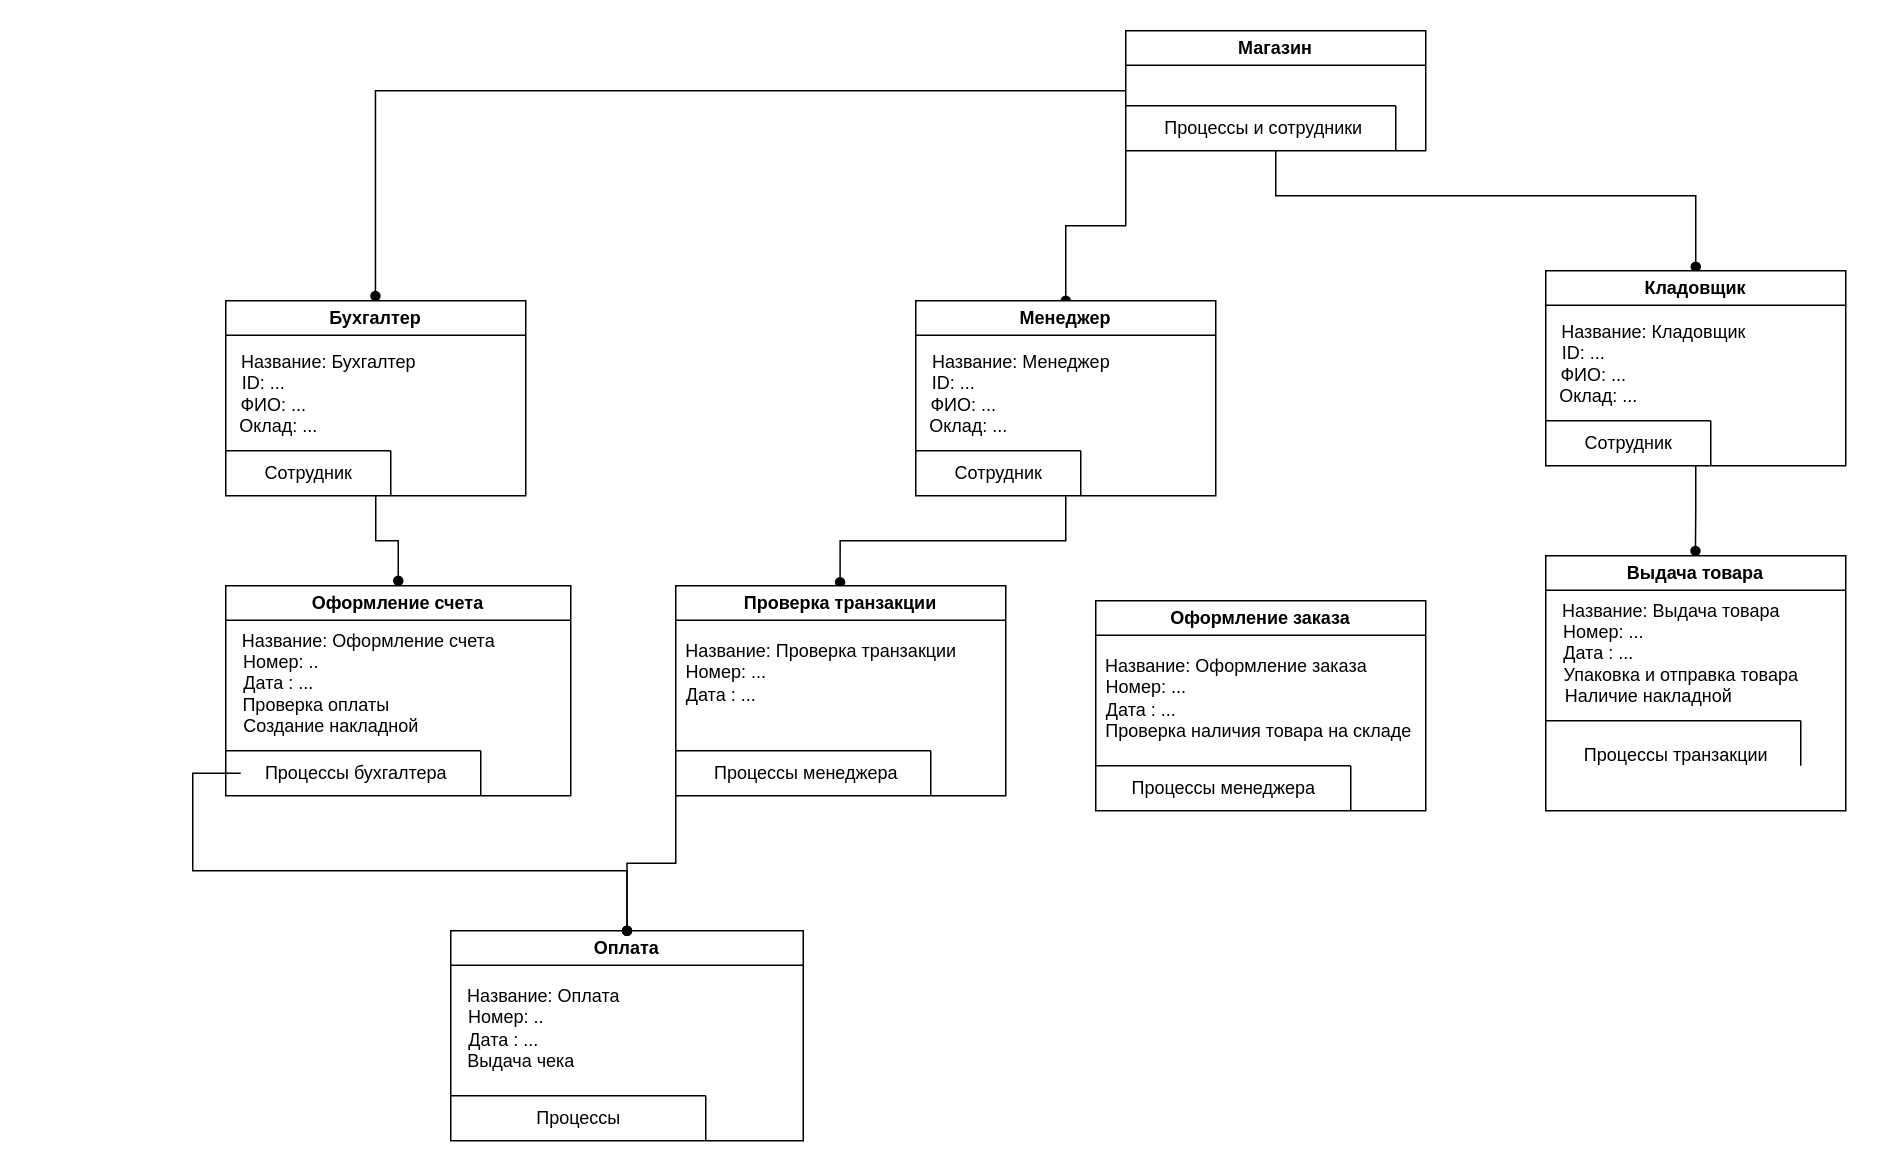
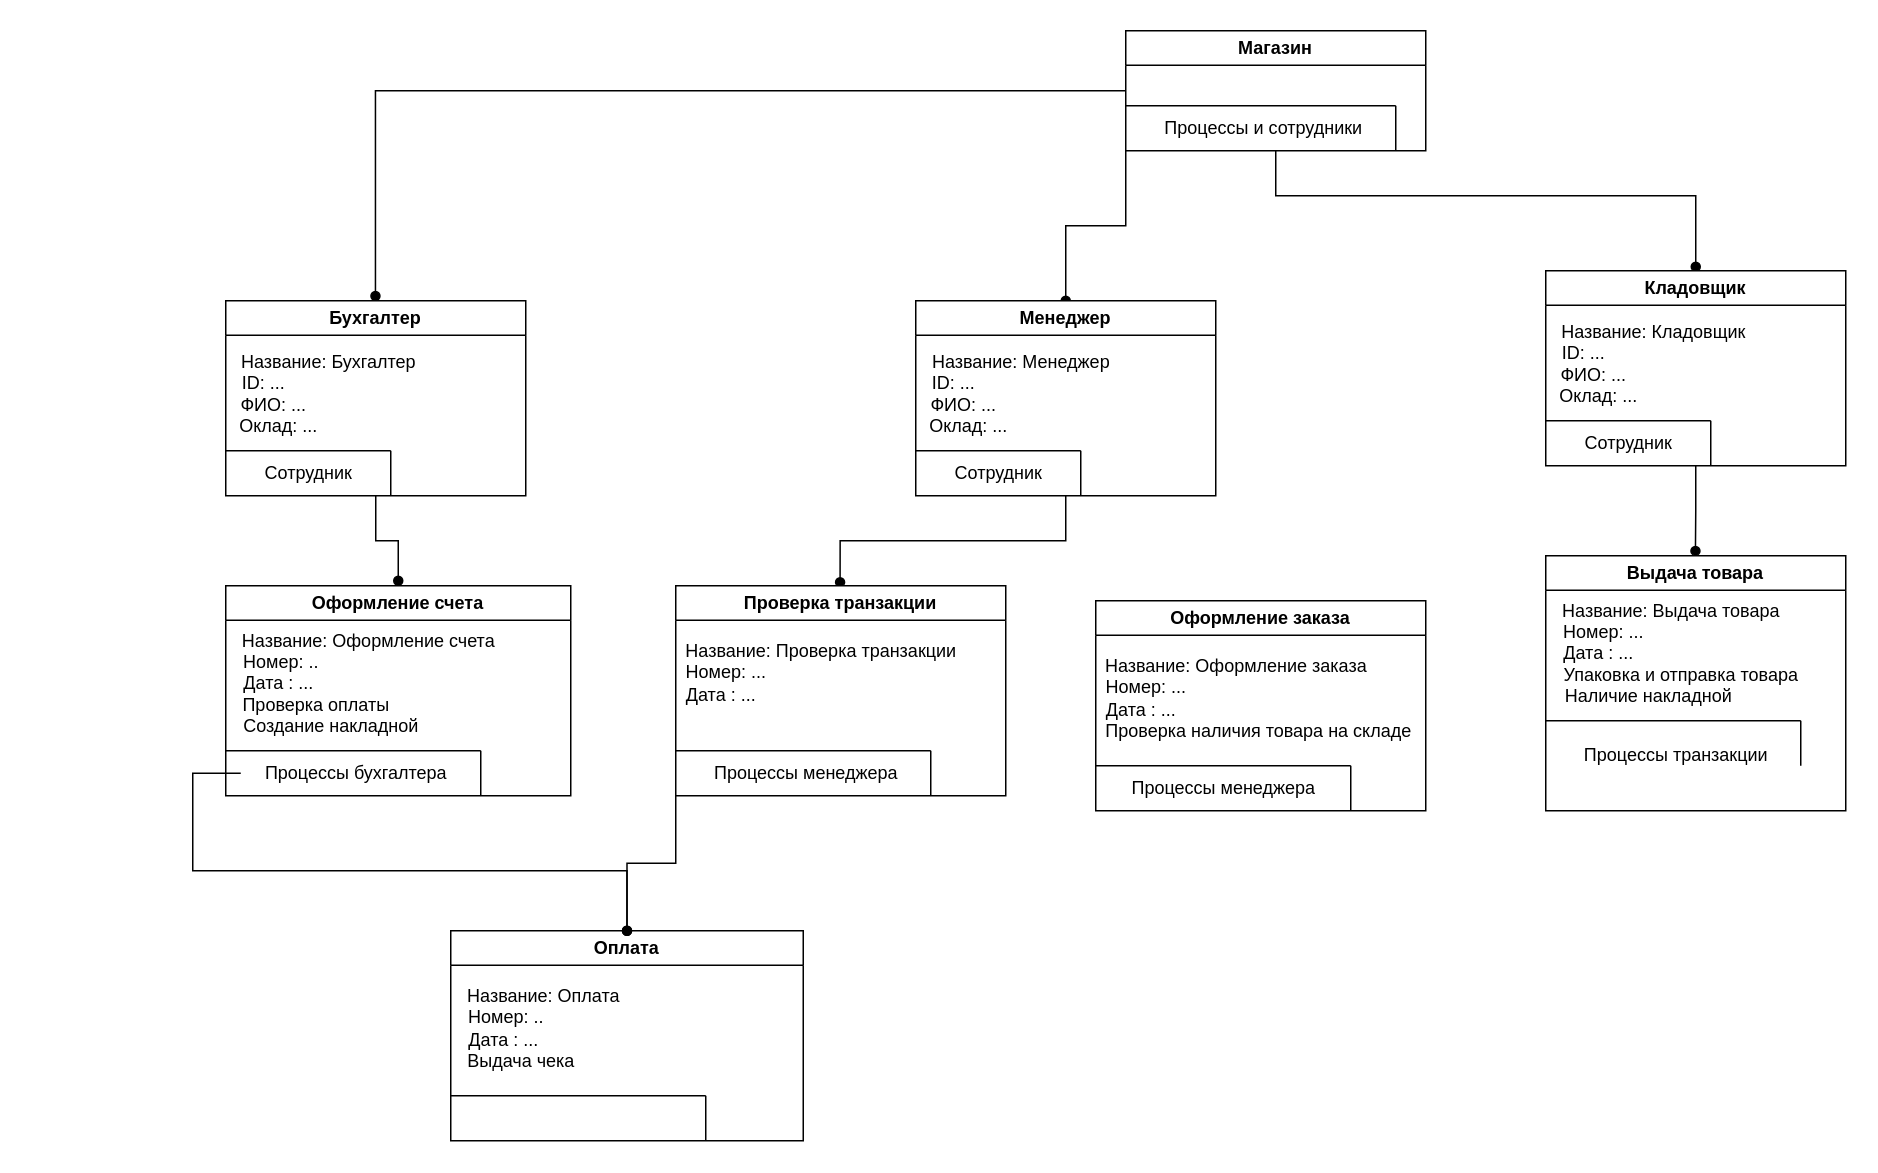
  <mxCell id="0" />
  <mxCell id="1" parent="0" />
  <mxCell id="2" style="edgeStyle=orthogonalEdgeStyle;rounded=0;orthogonalLoop=1;jettySize=auto;html=1;endArrow=oval;endFill=1;entryX=0.499;entryY=-0.024;entryDx=0;entryDy=0;entryPerimeter=0;" edge="1" parent="1" source="5" target="16"><mxGeometry relative="1" as="geometry"><mxPoint x="850" y="180" as="targetPoint" /></mxGeometry></mxCell>
  <mxCell id="3" style="edgeStyle=orthogonalEdgeStyle;rounded=0;orthogonalLoop=1;jettySize=auto;html=1;entryX=0.5;entryY=-0.021;entryDx=0;entryDy=0;endArrow=oval;endFill=1;entryPerimeter=0;" edge="1" parent="1" source="5" target="22"><mxGeometry relative="1" as="geometry"><Array as="points"><mxPoint x="850" y="130" /><mxPoint x="1130" y="130" /></Array></mxGeometry></mxCell>
  <mxCell id="4" style="edgeStyle=orthogonalEdgeStyle;rounded=0;orthogonalLoop=1;jettySize=auto;html=1;exitX=0;exitY=1;exitDx=0;exitDy=0;endArrow=oval;endFill=1;" edge="1" parent="1" source="5" target="10"><mxGeometry relative="1" as="geometry" /></mxCell>
  <mxCell id="5" value="Магазин" style="swimlane;whiteSpace=wrap;html=1;" vertex="1" parent="1"><mxGeometry x="750" y="20" width="200" height="80" as="geometry" /></mxCell>
  <mxCell id="6" value="&amp;nbsp;Процессы и сотрудники" style="text;html=1;align=center;verticalAlign=middle;resizable=0;points=[];autosize=1;strokeColor=none;fillColor=none;" vertex="1" parent="5"><mxGeometry x="10" y="50" width="160" height="30" as="geometry" /></mxCell>
  <mxCell id="7" value="" style="endArrow=none;html=1;rounded=0;" edge="1" parent="5"><mxGeometry width="50" height="50" relative="1" as="geometry"><mxPoint x="180" y="80" as="sourcePoint" /><mxPoint x="180" y="50" as="targetPoint" /></mxGeometry></mxCell>
  <mxCell id="8" value="" style="endArrow=none;html=1;rounded=0;" edge="1" parent="1"><mxGeometry width="50" height="50" relative="1" as="geometry"><mxPoint x="750" y="70" as="sourcePoint" /><mxPoint x="930" y="70" as="targetPoint" /></mxGeometry></mxCell>
  <mxCell id="9" style="edgeStyle=orthogonalEdgeStyle;rounded=0;orthogonalLoop=1;jettySize=auto;html=1;entryX=0.498;entryY=-0.017;entryDx=0;entryDy=0;endArrow=oval;endFill=1;entryPerimeter=0;" edge="1" parent="1" source="10" target="48"><mxGeometry relative="1" as="geometry" /></mxCell>
  <mxCell id="10" value="Менеджер" style="swimlane;whiteSpace=wrap;html=1;" vertex="1" parent="1"><mxGeometry x="610" y="200" width="200" height="130" as="geometry" /></mxCell>
  <mxCell id="11" value="Сотрудник" style="text;html=1;align=center;verticalAlign=middle;resizable=0;points=[];autosize=1;strokeColor=none;fillColor=none;" vertex="1" parent="10"><mxGeometry x="15" y="100" width="80" height="30" as="geometry" /></mxCell>
  <mxCell id="12" value="" style="endArrow=none;html=1;rounded=0;" edge="1" parent="10"><mxGeometry width="50" height="50" relative="1" as="geometry"><mxPoint x="110" y="130" as="sourcePoint" /><mxPoint x="110" y="100" as="targetPoint" /></mxGeometry></mxCell>
  <mxCell id="13" value="" style="endArrow=none;html=1;rounded=0;" edge="1" parent="10"><mxGeometry width="50" height="50" relative="1" as="geometry"><mxPoint y="100" as="sourcePoint" /><mxPoint x="110" y="100" as="targetPoint" /></mxGeometry></mxCell>
  <mxCell id="14" value="&amp;nbsp; &amp;nbsp; &amp;nbsp; &amp;nbsp; &amp;nbsp; &amp;nbsp; &amp;nbsp; &amp;nbsp; &amp;nbsp; &amp;nbsp; &amp;nbsp; &amp;nbsp; &amp;nbsp; &amp;nbsp;Название: Менеджер&lt;br&gt;ID: ...&lt;br&gt;&amp;nbsp; &amp;nbsp; ФИО: ...&lt;br&gt;&amp;nbsp; &amp;nbsp; &amp;nbsp; Оклад: ..." style="text;html=1;align=center;verticalAlign=middle;resizable=0;points=[];autosize=1;strokeColor=none;fillColor=none;" vertex="1" parent="10"><mxGeometry x="-90" y="27" width="230" height="70" as="geometry" /></mxCell>
  <mxCell id="15" style="edgeStyle=orthogonalEdgeStyle;rounded=0;orthogonalLoop=1;jettySize=auto;html=1;entryX=0.5;entryY=-0.024;entryDx=0;entryDy=0;endArrow=oval;endFill=1;entryPerimeter=0;" edge="1" parent="1" source="16" target="27"><mxGeometry relative="1" as="geometry" /></mxCell>
  <mxCell id="16" value="Бухгалтер" style="swimlane;whiteSpace=wrap;html=1;" vertex="1" parent="1"><mxGeometry x="150" y="200" width="200" height="130" as="geometry" /></mxCell>
  <mxCell id="17" value="Сотрудник" style="text;html=1;align=center;verticalAlign=middle;resizable=0;points=[];autosize=1;strokeColor=none;fillColor=none;" vertex="1" parent="16"><mxGeometry x="15" y="100" width="80" height="30" as="geometry" /></mxCell>
  <mxCell id="18" value="" style="endArrow=none;html=1;rounded=0;" edge="1" parent="16"><mxGeometry width="50" height="50" relative="1" as="geometry"><mxPoint x="110" y="130" as="sourcePoint" /><mxPoint x="110" y="100" as="targetPoint" /></mxGeometry></mxCell>
  <mxCell id="19" value="" style="endArrow=none;html=1;rounded=0;" edge="1" parent="16"><mxGeometry width="50" height="50" relative="1" as="geometry"><mxPoint y="100" as="sourcePoint" /><mxPoint x="110" y="100" as="targetPoint" /></mxGeometry></mxCell>
  <mxCell id="20" value="&amp;nbsp; &amp;nbsp; &amp;nbsp; &amp;nbsp; &amp;nbsp; &amp;nbsp; &amp;nbsp; &amp;nbsp; &amp;nbsp; &amp;nbsp; &amp;nbsp; &amp;nbsp; &amp;nbsp; Название: Бухгалтер&lt;br&gt;ID: ...&lt;br&gt;&amp;nbsp; &amp;nbsp; ФИО: ...&lt;br&gt;&amp;nbsp; &amp;nbsp; &amp;nbsp; Оклад: ..." style="text;html=1;align=center;verticalAlign=middle;resizable=0;points=[];autosize=1;strokeColor=none;fillColor=none;" vertex="1" parent="16"><mxGeometry x="-90" y="27" width="230" height="70" as="geometry" /></mxCell>
  <mxCell id="21" style="edgeStyle=orthogonalEdgeStyle;rounded=0;orthogonalLoop=1;jettySize=auto;html=1;entryX=0.499;entryY=-0.019;entryDx=0;entryDy=0;endArrow=oval;endFill=1;entryPerimeter=0;" edge="1" parent="1" source="22" target="32"><mxGeometry relative="1" as="geometry" /></mxCell>
  <mxCell id="22" value="Кладовщик" style="swimlane;whiteSpace=wrap;html=1;" vertex="1" parent="1"><mxGeometry x="1030" y="180" width="200" height="130" as="geometry" /></mxCell>
  <mxCell id="23" value="Сотрудник" style="text;html=1;align=center;verticalAlign=middle;resizable=0;points=[];autosize=1;strokeColor=none;fillColor=none;" vertex="1" parent="22"><mxGeometry x="15" y="100" width="80" height="30" as="geometry" /></mxCell>
  <mxCell id="24" value="" style="endArrow=none;html=1;rounded=0;" edge="1" parent="22"><mxGeometry width="50" height="50" relative="1" as="geometry"><mxPoint x="110" y="130" as="sourcePoint" /><mxPoint x="110" y="100" as="targetPoint" /></mxGeometry></mxCell>
  <mxCell id="25" value="" style="endArrow=none;html=1;rounded=0;" edge="1" parent="22"><mxGeometry width="50" height="50" relative="1" as="geometry"><mxPoint y="100" as="sourcePoint" /><mxPoint x="110" y="100" as="targetPoint" /></mxGeometry></mxCell>
  <mxCell id="26" value="&amp;nbsp; &amp;nbsp; &amp;nbsp; &amp;nbsp; &amp;nbsp; &amp;nbsp; &amp;nbsp; &amp;nbsp; &amp;nbsp; &amp;nbsp; &amp;nbsp; &amp;nbsp; &amp;nbsp; &amp;nbsp; Название: Кладовщик&lt;br&gt;ID: ...&lt;br&gt;&amp;nbsp; &amp;nbsp; ФИО: ...&lt;br&gt;&amp;nbsp; &amp;nbsp; &amp;nbsp; Оклад: ..." style="text;html=1;align=center;verticalAlign=middle;resizable=0;points=[];autosize=1;strokeColor=none;fillColor=none;" vertex="1" parent="22"><mxGeometry x="-95" y="27" width="240" height="70" as="geometry" /></mxCell>
  <mxCell id="27" value="Оформление счета" style="swimlane;whiteSpace=wrap;html=1;" vertex="1" parent="1"><mxGeometry x="150" y="390" width="230" height="140" as="geometry" /></mxCell>
  <mxCell id="28" value="&amp;nbsp;Процессы бухгалтера" style="text;html=1;align=center;verticalAlign=middle;resizable=0;points=[];autosize=1;strokeColor=none;fillColor=none;" vertex="1" parent="27"><mxGeometry x="10" y="110" width="150" height="30" as="geometry" /></mxCell>
  <mxCell id="29" value="" style="endArrow=none;html=1;rounded=0;" edge="1" parent="27"><mxGeometry width="50" height="50" relative="1" as="geometry"><mxPoint x="170" y="140" as="sourcePoint" /><mxPoint x="170" y="110" as="targetPoint" /></mxGeometry></mxCell>
  <mxCell id="30" value="" style="endArrow=none;html=1;rounded=0;" edge="1" parent="27"><mxGeometry width="50" height="50" relative="1" as="geometry"><mxPoint y="110" as="sourcePoint" /><mxPoint x="170" y="110" as="targetPoint" /></mxGeometry></mxCell>
  <mxCell id="31" value="&amp;nbsp; &amp;nbsp; &amp;nbsp; &amp;nbsp; &amp;nbsp; &amp;nbsp; &amp;nbsp; &amp;nbsp; &amp;nbsp; &amp;nbsp; &amp;nbsp; &amp;nbsp; &amp;nbsp; &amp;nbsp; &amp;nbsp; &amp;nbsp; &amp;nbsp; &amp;nbsp; &amp;nbsp; &amp;nbsp;Название: Оформление счета&amp;nbsp; &amp;nbsp;&lt;br&gt;&amp;nbsp;Номер: ..&lt;br&gt;Дата : ...&lt;br&gt;&amp;nbsp; &amp;nbsp; &amp;nbsp; &amp;nbsp; &amp;nbsp; &amp;nbsp; &amp;nbsp; &amp;nbsp;Проверка оплаты&lt;br&gt;&amp;nbsp; &amp;nbsp; &amp;nbsp; &amp;nbsp; &amp;nbsp; &amp;nbsp; &amp;nbsp; &amp;nbsp; &amp;nbsp; &amp;nbsp; &amp;nbsp;Создание накладной" style="text;html=1;align=center;verticalAlign=middle;resizable=0;points=[];autosize=1;strokeColor=none;fillColor=none;" vertex="1" parent="27"><mxGeometry x="-130" y="20" width="330" height="90" as="geometry" /></mxCell>
  <mxCell id="32" value="Выдача товара" style="swimlane;whiteSpace=wrap;html=1;" vertex="1" parent="1"><mxGeometry x="1030" y="370" width="200" height="170" as="geometry" /></mxCell>
  <mxCell id="33" value="&lt;br&gt;&amp;nbsp;Процессы транзакции" style="text;html=1;align=center;verticalAlign=middle;resizable=0;points=[];autosize=1;strokeColor=none;fillColor=none;" vertex="1" parent="32"><mxGeometry x="10" y="105" width="150" height="40" as="geometry" /></mxCell>
  <mxCell id="34" value="" style="endArrow=none;html=1;rounded=0;" edge="1" parent="32"><mxGeometry width="50" height="50" relative="1" as="geometry"><mxPoint x="170" y="140" as="sourcePoint" /><mxPoint x="170" y="110" as="targetPoint" /></mxGeometry></mxCell>
  <mxCell id="35" value="" style="endArrow=none;html=1;rounded=0;" edge="1" parent="32"><mxGeometry width="50" height="50" relative="1" as="geometry"><mxPoint y="110" as="sourcePoint" /><mxPoint x="170" y="110" as="targetPoint" /></mxGeometry></mxCell>
  <mxCell id="36" value="&amp;nbsp; &amp;nbsp; &amp;nbsp; &amp;nbsp; &amp;nbsp; &amp;nbsp; &amp;nbsp; &amp;nbsp; &amp;nbsp; &amp;nbsp; &amp;nbsp; &amp;nbsp; &amp;nbsp; &amp;nbsp; &amp;nbsp; &amp;nbsp;Название: Выдача товара&amp;nbsp;&amp;nbsp;&lt;br&gt;&amp;nbsp; Номер: ...&lt;br&gt;Дата : ...&lt;br&gt;&amp;nbsp; &amp;nbsp; &amp;nbsp; &amp;nbsp; &amp;nbsp; &amp;nbsp; &amp;nbsp; &amp;nbsp; &amp;nbsp; &amp;nbsp; &amp;nbsp; &amp;nbsp; &amp;nbsp; &amp;nbsp; &amp;nbsp; &amp;nbsp; &amp;nbsp;Упаковка и отправка товара&lt;br&gt;&amp;nbsp; &amp;nbsp; &amp;nbsp; &amp;nbsp; &amp;nbsp; &amp;nbsp; &amp;nbsp; &amp;nbsp; &amp;nbsp; &amp;nbsp; Наличие накладной" style="text;html=1;align=center;verticalAlign=middle;resizable=0;points=[];autosize=1;strokeColor=none;fillColor=none;" vertex="1" parent="32"><mxGeometry x="-110" y="20" width="290" height="90" as="geometry" /></mxCell>
  <mxCell id="37" value="Оформление заказа" style="swimlane;whiteSpace=wrap;html=1;" vertex="1" parent="32"><mxGeometry x="-300" y="30" width="220" height="140" as="geometry" /></mxCell>
  <mxCell id="38" value="Процессы менеджера" style="text;html=1;align=center;verticalAlign=middle;resizable=0;points=[];autosize=1;strokeColor=none;fillColor=none;" vertex="1" parent="37"><mxGeometry x="10" y="110" width="150" height="30" as="geometry" /></mxCell>
  <mxCell id="39" value="" style="endArrow=none;html=1;rounded=0;" edge="1" parent="37"><mxGeometry width="50" height="50" relative="1" as="geometry"><mxPoint x="170" y="140" as="sourcePoint" /><mxPoint x="170" y="110" as="targetPoint" /></mxGeometry></mxCell>
  <mxCell id="40" value="" style="endArrow=none;html=1;rounded=0;" edge="1" parent="37"><mxGeometry width="50" height="50" relative="1" as="geometry"><mxPoint y="110" as="sourcePoint" /><mxPoint x="170" y="110" as="targetPoint" /></mxGeometry></mxCell>
  <mxCell id="41" value="&amp;nbsp; &amp;nbsp; &amp;nbsp; &amp;nbsp; &amp;nbsp; &amp;nbsp; &amp;nbsp; &amp;nbsp; &amp;nbsp; &amp;nbsp; &amp;nbsp; &amp;nbsp; &amp;nbsp; &amp;nbsp; &amp;nbsp; &amp;nbsp; &amp;nbsp; &amp;nbsp; &amp;nbsp; &amp;nbsp; &amp;nbsp; Название: Оформление заказа&amp;nbsp; &amp;nbsp;&amp;nbsp;&lt;br&gt;&amp;nbsp; Номер: ...&lt;br&gt;Дата : ...&lt;br&gt;&amp;nbsp; &amp;nbsp; &amp;nbsp; &amp;nbsp; &amp;nbsp; &amp;nbsp; &amp;nbsp; &amp;nbsp; &amp;nbsp; &amp;nbsp; &amp;nbsp; &amp;nbsp; &amp;nbsp; &amp;nbsp; &amp;nbsp; &amp;nbsp; &amp;nbsp; &amp;nbsp; &amp;nbsp; &amp;nbsp; &amp;nbsp; &amp;nbsp; &amp;nbsp; &amp;nbsp;Проверка наличия товара на складе" style="text;html=1;align=center;verticalAlign=middle;resizable=0;points=[];autosize=1;strokeColor=none;fillColor=none;" vertex="1" parent="37"><mxGeometry x="-160" y="30" width="380" height="70" as="geometry" /></mxCell>
  <mxCell id="42" value="Оплата" style="swimlane;whiteSpace=wrap;html=1;" vertex="1" parent="1"><mxGeometry x="300" y="620" width="235" height="140" as="geometry" /></mxCell>
- <mxCell id="43" value="&amp;nbsp;Процессы&amp;nbsp;" style="text;html=1;align=center;verticalAlign=middle;resizable=0;points=[];autosize=1;strokeColor=none;fillColor=none;" vertex="1" parent="42"><mxGeometry x="40" y="110" width="90" height="30" as="geometry" /></mxCell>
  <mxCell id="44" value="" style="endArrow=none;html=1;rounded=0;" edge="1" parent="42"><mxGeometry width="50" height="50" relative="1" as="geometry"><mxPoint x="170" y="140" as="sourcePoint" /><mxPoint x="170" y="110" as="targetPoint" /></mxGeometry></mxCell>
  <mxCell id="45" value="" style="endArrow=none;html=1;rounded=0;" edge="1" parent="42"><mxGeometry width="50" height="50" relative="1" as="geometry"><mxPoint y="110" as="sourcePoint" /><mxPoint x="170" y="110" as="targetPoint" /></mxGeometry></mxCell>
  <mxCell id="46" value="&amp;nbsp; &amp;nbsp; &amp;nbsp; &amp;nbsp; &amp;nbsp; &amp;nbsp; &amp;nbsp; &amp;nbsp; &amp;nbsp; &amp;nbsp;Название: Оплата&amp;nbsp; &amp;nbsp;&lt;br&gt;&amp;nbsp;Номер: ..&lt;br&gt;Дата : ...&lt;br&gt;&amp;nbsp; &amp;nbsp; &amp;nbsp; &amp;nbsp;Выдача чека" style="text;html=1;align=center;verticalAlign=middle;resizable=0;points=[];autosize=1;strokeColor=none;fillColor=none;" vertex="1" parent="42"><mxGeometry x="-65" y="30" width="200" height="70" as="geometry" /></mxCell>
  <mxCell id="47" style="edgeStyle=orthogonalEdgeStyle;rounded=0;orthogonalLoop=1;jettySize=auto;html=1;exitX=0;exitY=1;exitDx=0;exitDy=0;entryX=0.5;entryY=0;entryDx=0;entryDy=0;endArrow=oval;endFill=1;" edge="1" parent="1" source="48" target="42"><mxGeometry relative="1" as="geometry" /></mxCell>
  <mxCell id="48" value="Проверка транзакции" style="swimlane;whiteSpace=wrap;html=1;" vertex="1" parent="1"><mxGeometry y="390" width="220" height="140" as="geometry" x="450" /></mxCell>
  <mxCell id="49" value="&amp;nbsp;Процессы менеджера" style="text;html=1;align=center;verticalAlign=middle;resizable=0;points=[];autosize=1;strokeColor=none;fillColor=none;" vertex="1" parent="48"><mxGeometry x="10" y="110" width="150" height="30" as="geometry" /></mxCell>
  <mxCell id="50" value="" style="endArrow=none;html=1;rounded=0;" edge="1" parent="48"><mxGeometry width="50" height="50" relative="1" as="geometry"><mxPoint x="170" y="140" as="sourcePoint" /><mxPoint x="170" y="110" as="targetPoint" /></mxGeometry></mxCell>
  <mxCell id="51" value="" style="endArrow=none;html=1;rounded=0;" edge="1" parent="48"><mxGeometry width="50" height="50" relative="1" as="geometry"><mxPoint y="110" as="sourcePoint" /><mxPoint x="170" y="110" as="targetPoint" /></mxGeometry></mxCell>
  <mxCell id="52" value="&amp;nbsp; &amp;nbsp; &amp;nbsp; &amp;nbsp; &amp;nbsp; &amp;nbsp; &amp;nbsp; &amp;nbsp; &amp;nbsp; &amp;nbsp; &amp;nbsp; &amp;nbsp; &amp;nbsp; &amp;nbsp; &amp;nbsp; &amp;nbsp; &amp;nbsp; &amp;nbsp; &amp;nbsp; &amp;nbsp; &amp;nbsp; &amp;nbsp; Название: Проверка транзакции&amp;nbsp; &amp;nbsp;&amp;nbsp;&lt;br&gt;&amp;nbsp; Номер: ...&lt;br&gt;Дата : ...&lt;br&gt;&amp;nbsp; &amp;nbsp; &amp;nbsp; &amp;nbsp; &amp;nbsp; &amp;nbsp; &amp;nbsp; &amp;nbsp; &amp;nbsp; &amp;nbsp; &amp;nbsp; &amp;nbsp; &amp;nbsp; &amp;nbsp; &amp;nbsp; &amp;nbsp; &amp;nbsp; &amp;nbsp; &amp;nbsp; &amp;nbsp; &amp;nbsp; &amp;nbsp; &amp;nbsp; &amp;nbsp;" style="text;html=1;align=center;verticalAlign=middle;resizable=0;points=[];autosize=1;strokeColor=none;fillColor=none;" vertex="1" parent="48"><mxGeometry x="-150" y="30" width="360" height="70" as="geometry" /></mxCell>
  <mxCell id="53" value="" style="edgeStyle=orthogonalEdgeStyle;rounded=0;orthogonalLoop=1;jettySize=auto;html=1;entryX=0.5;entryY=0;entryDx=0;entryDy=0;endArrow=oval;endFill=1;" edge="1" parent="1" source="28" target="42"><mxGeometry relative="1" as="geometry"><Array as="points"><mxPoint x="128" y="515" /><mxPoint x="128" y="580" /></Array></mxGeometry></mxCell>
